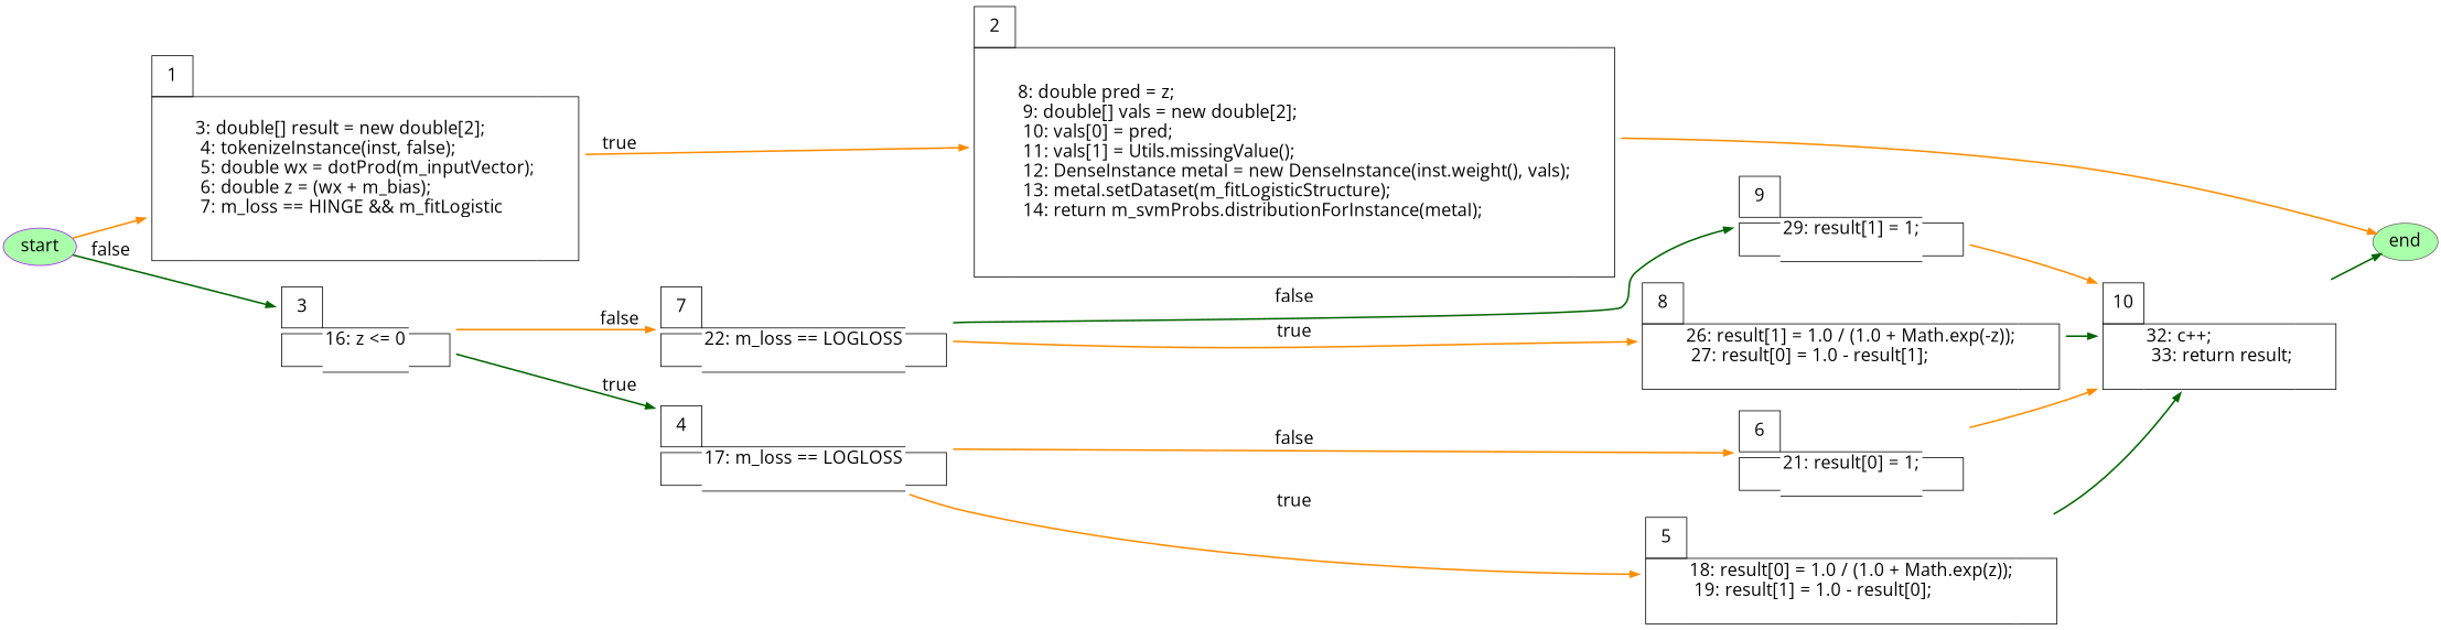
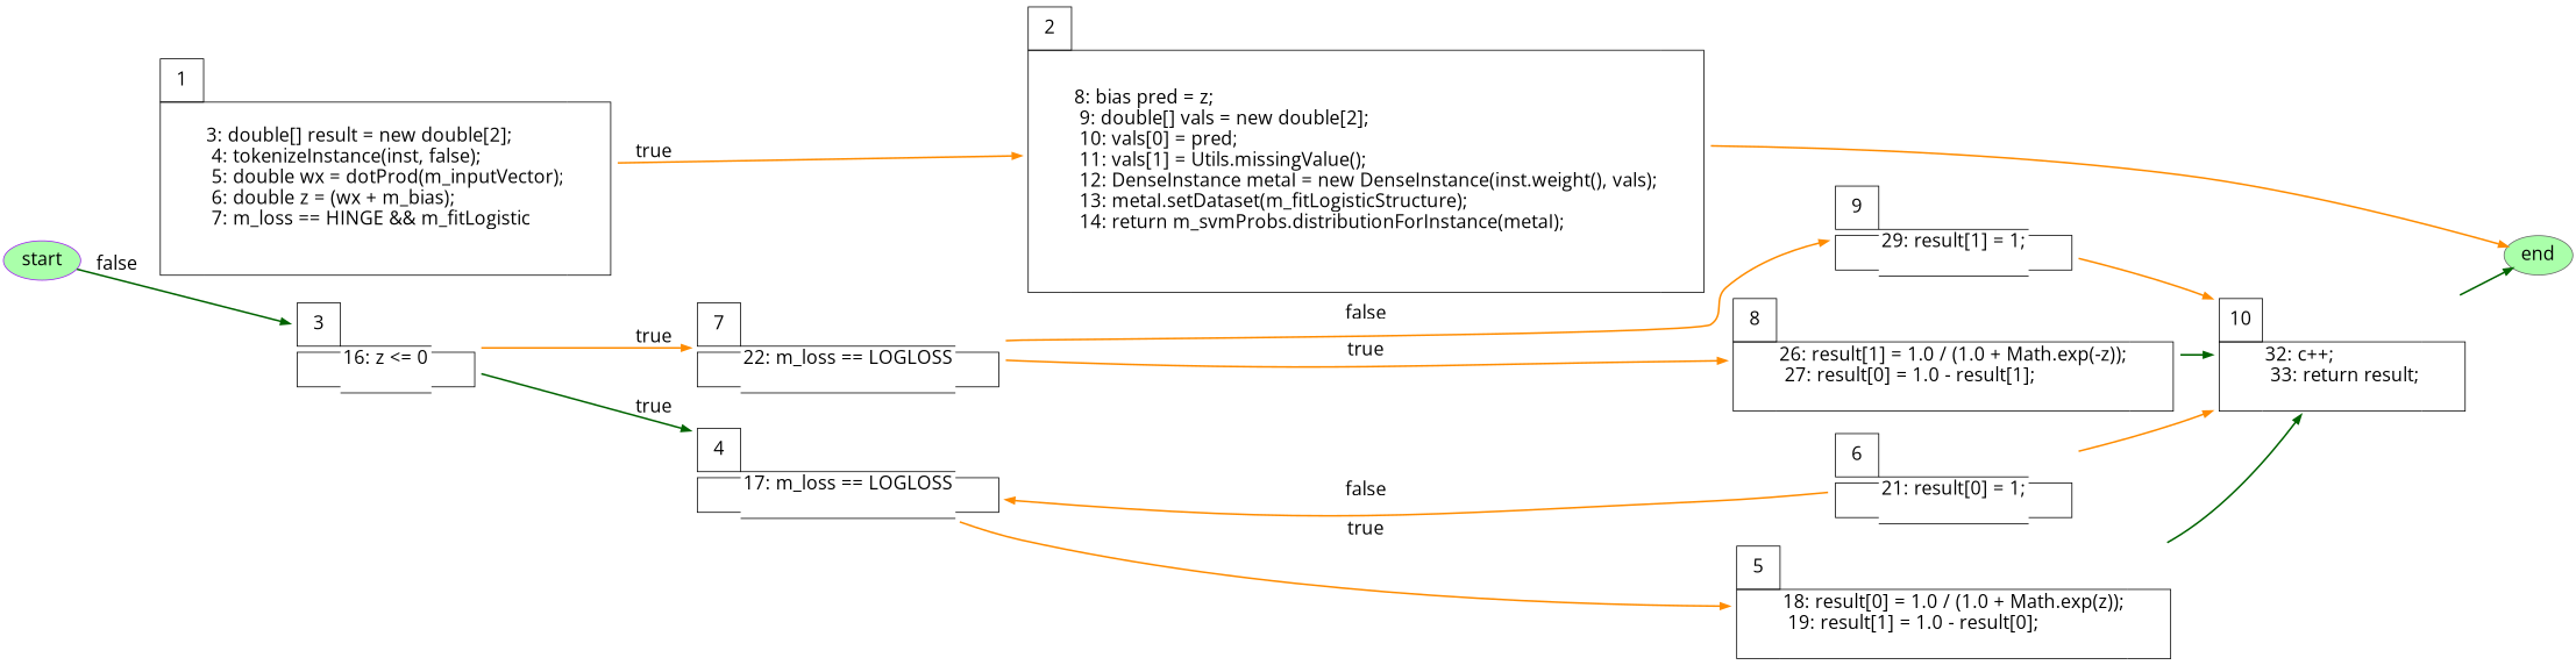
  digraph {
    fontname="Open Sans"
    rankdir=LR
    node [fontname="Open Sans" shape=none]
    edge [color=darkorange fontname="Open Sans" penwidth=2 fontsize=22]
    start [color=purple fillcolor="#aaffaa" fontsize=22 shape=oval style=filled]
    n2 [label=<<FONT POINT-SIZE="22"> <TABLE BORDER="0" CELLBORDER="1" CELLSPACING="0"> <tr> <td width="50" height="50" fixedsize="true">1</td> <td width="9" height="9" fixedsize="true" style="invis"></td> <td width="9" height="9" fixedsize="true" style="invis"></td> </tr> <tr> <td width="50" height="200" fixedsize="true" sides="tlb"></td> <td width="50" height="200" fixedsize="false" sides="bt" PORT="here">3: double[] result = new double[2];<br align="left"/> 4: tokenizeInstance(inst, false);<br align="left"/> 5: double wx = dotProd(m_inputVector);<br align="left"/> 6: double z = (wx + m_bias);<br align="left"/> 7: m_loss == HINGE &amp;&amp; m_fitLogistic<br align="left"/> </td> <td width="50" height="200" fixedsize="true" sides="brt"></td> </tr> </TABLE> </FONT>>]
    n3 [label=<<FONT POINT-SIZE="22"> <TABLE BORDER="0" CELLBORDER="1" CELLSPACING="0"> <tr> <td width="50" height="50" fixedsize="true">3</td> <td width="9" height="9" fixedsize="true" style="invis"></td> <td width="9" height="9" fixedsize="true" style="invis"></td> </tr> <tr> <td width="50" height="40" fixedsize="true" sides="tlb"></td> <td width="50" height="40" fixedsize="false" sides="bt" PORT="here">16: z &lt;= 0<br align="left"/> </td> <td width="50" height="40" fixedsize="true" sides="brt"></td> </tr> </TABLE> </FONT>>]
-   n4 [label=<<FONT POINT-SIZE="22"> <TABLE BORDER="0" CELLBORDER="1" CELLSPACING="0"> <tr> <td width="50" height="50" fixedsize="true">2</td> <td width="9" height="9" fixedsize="true" style="invis"></td> <td width="9" height="9" fixedsize="true" style="invis"></td> </tr> <tr> <td width="50" height="280" fixedsize="true" sides="tlb"></td> <td width="50" height="280" fixedsize="false" sides="bt" PORT="here">8: double pred = z;<br align="left"/> 9: double[] vals = new double[2];<br align="left"/> 10: vals[0] = pred;<br align="left"/> 11: vals[1] = Utils.missingValue();<br align="left"/> 12: DenseInstance metaI = new DenseInstance(inst.weight(), vals);<br align="left"/> 13: metaI.setDataset(m_fitLogisticStructure);<br align="left"/> 14: return m_svmProbs.distributionForInstance(metaI);<br align="left"/> </td> <td width="50" height="280" fixedsize="true" sides="brt"></td> </tr> </TABLE> </FONT>>]
+   n4 [label=<<FONT POINT-SIZE="22"> <TABLE BORDER="0" CELLBORDER="1" CELLSPACING="0"> <tr> <td width="50" height="50" fixedsize="true">2</td> <td width="9" height="9" fixedsize="true" style="invis"></td> <td width="9" height="9" fixedsize="true" style="invis"></td> </tr> <tr> <td width="50" height="280" fixedsize="true" sides="tlb"></td> <td width="50" height="280" fixedsize="false" sides="bt" PORT="here">8: bias pred = z;<br align="left"/> 9: double[] vals = new double[2];<br align="left"/> 10: vals[0] = pred;<br align="left"/> 11: vals[1] = Utils.missingValue();<br align="left"/> 12: DenseInstance metaI = new DenseInstance(inst.weight(), vals);<br align="left"/> 13: metaI.setDataset(m_fitLogisticStructure);<br align="left"/> 14: return m_svmProbs.distributionForInstance(metaI);<br align="left"/> </td> <td width="50" height="280" fixedsize="true" sides="brt"></td> </tr> </TABLE> </FONT>>]
    n5 [label=<<FONT POINT-SIZE="22"> <TABLE BORDER="0" CELLBORDER="1" CELLSPACING="0"> <tr> <td width="50" height="50" fixedsize="true">10</td> <td width="9" height="9" fixedsize="true" style="invis"></td> <td width="9" height="9" fixedsize="true" style="invis"></td> </tr> <tr> <td width="50" height="80" fixedsize="true" sides="tlb"></td> <td width="50" height="80" fixedsize="false" sides="bt" PORT="here">32: c++;<br align="left"/> 33: return result;<br align="left"/> </td> <td width="50" height="80" fixedsize="true" sides="brt"></td> </tr> </TABLE> </FONT>>]
    end [color=gray40 fillcolor="#aaffaa" fontsize=22 shape=oval style=filled]
    n7 [label=<<FONT POINT-SIZE="22"> <TABLE BORDER="0" CELLBORDER="1" CELLSPACING="0"> <tr> <td width="50" height="50" fixedsize="true">9</td> <td width="9" height="9" fixedsize="true" style="invis"></td> <td width="9" height="9" fixedsize="true" style="invis"></td> </tr> <tr> <td width="50" height="40" fixedsize="true" sides="tlb"></td> <td width="50" height="40" fixedsize="false" sides="bt" PORT="here">29: result[1] = 1;<br align="left"/> </td> <td width="50" height="40" fixedsize="true" sides="brt"></td> </tr> </TABLE> </FONT>>]
    n8 [label=<<FONT POINT-SIZE="22"> <TABLE BORDER="0" CELLBORDER="1" CELLSPACING="0"> <tr> <td width="50" height="50" fixedsize="true">8</td> <td width="9" height="9" fixedsize="true" style="invis"></td> <td width="9" height="9" fixedsize="true" style="invis"></td> </tr> <tr> <td width="50" height="80" fixedsize="true" sides="tlb"></td> <td width="50" height="80" fixedsize="false" sides="bt" PORT="here">26: result[1] = 1.0 / (1.0 + Math.exp(-z));<br align="left"/> 27: result[0] = 1.0 - result[1];<br align="left"/> </td> <td width="50" height="80" fixedsize="true" sides="brt"></td> </tr> </TABLE> </FONT>>]
    n9 [label=<<FONT POINT-SIZE="22"> <TABLE BORDER="0" CELLBORDER="1" CELLSPACING="0"> <tr> <td width="50" height="50" fixedsize="true">7</td> <td width="9" height="9" fixedsize="true" style="invis"></td> <td width="9" height="9" fixedsize="true" style="invis"></td> </tr> <tr> <td width="50" height="40" fixedsize="true" sides="tlb"></td> <td width="50" height="40" fixedsize="false" sides="bt" PORT="here">22: m_loss == LOGLOSS<br align="left"/> </td> <td width="50" height="40" fixedsize="true" sides="brt"></td> </tr> </TABLE> </FONT>>]
    n10 [label=<<FONT POINT-SIZE="22"> <TABLE BORDER="0" CELLBORDER="1" CELLSPACING="0"> <tr> <td width="50" height="50" fixedsize="true">6</td> <td width="9" height="9" fixedsize="true" style="invis"></td> <td width="9" height="9" fixedsize="true" style="invis"></td> </tr> <tr> <td width="50" height="40" fixedsize="true" sides="tlb"></td> <td width="50" height="40" fixedsize="false" sides="bt" PORT="here">21: result[0] = 1;<br align="left"/> </td> <td width="50" height="40" fixedsize="true" sides="brt"></td> </tr> </TABLE> </FONT>>]
    n11 [label=<<FONT POINT-SIZE="22"> <TABLE BORDER="0" CELLBORDER="1" CELLSPACING="0"> <tr> <td width="50" height="50" fixedsize="true">5</td> <td width="9" height="9" fixedsize="true" style="invis"></td> <td width="9" height="9" fixedsize="true" style="invis"></td> </tr> <tr> <td width="50" height="80" fixedsize="true" sides="tlb"></td> <td width="50" height="80" fixedsize="false" sides="bt" PORT="here">18: result[0] = 1.0 / (1.0 + Math.exp(z));<br align="left"/> 19: result[1] = 1.0 - result[0];<br align="left"/> </td> <td width="50" height="80" fixedsize="true" sides="brt"></td> </tr> </TABLE> </FONT>>]
    n12 [label=<<FONT POINT-SIZE="22"> <TABLE BORDER="0" CELLBORDER="1" CELLSPACING="0"> <tr> <td width="50" height="50" fixedsize="true">4</td> <td width="9" height="9" fixedsize="true" style="invis"></td> <td width="9" height="9" fixedsize="true" style="invis"></td> </tr> <tr> <td width="50" height="40" fixedsize="true" sides="tlb"></td> <td width="50" height="40" fixedsize="false" sides="bt" PORT="here">17: m_loss == LOGLOSS<br align="left"/> </td> <td width="50" height="40" fixedsize="true" sides="brt"></td> </tr> </TABLE> </FONT>>]
-   start -> n2 [fontsize=""]
    start -> n3 [color=darkgreen label=false]
    n2 -> n4 [label=true]
-   n3 -> n9 [label=false]
+   n3 -> n9 [label=true]
    n3 -> n12 [color=darkgreen label=true]
    n4 -> end [fontsize=""]
    n5 -> end [color=darkgreen fontsize=""]
    n7 -> n5
    n8 -> n5 [color=darkgreen]
-   n9 -> n7 [color=darkgreen label=false]
+   n9 -> n7 [label=false]
    n9 -> n8 [label=true]
    n10 -> n5
    n11 -> n5 [color=darkgreen]
-   n12 -> n10 [label=false]
+   n10 -> n12 [label=false]
    n12 -> n11 [label=true]
  }
